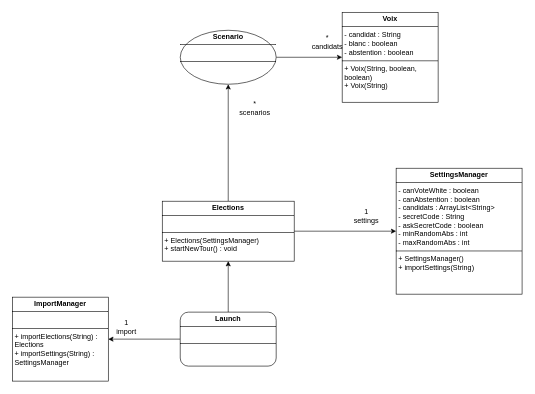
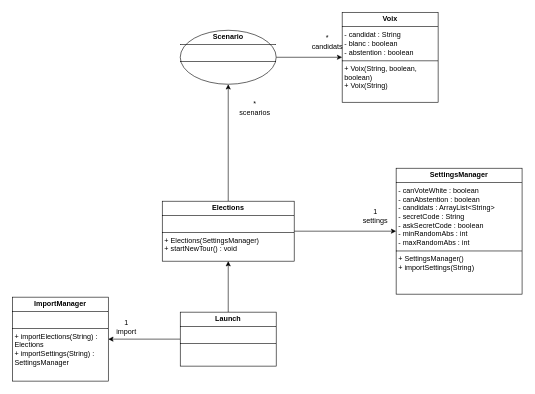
  <mxCell id="0" />
  <mxCell id="1" parent="0" />
  <mxCell id="2" value="&lt;p style=&quot;margin:0px;margin-top:4px;text-align:center;&quot;&gt;&lt;b&gt;Voix&lt;/b&gt;&lt;/p&gt;&lt;hr size=&quot;1&quot; style=&quot;border-style:solid;&quot;&gt;&lt;p style=&quot;margin:0px;margin-left:4px;&quot;&gt;- candidat : String&lt;/p&gt;&lt;p style=&quot;margin:0px;margin-left:4px;&quot;&gt;- blanc : boolean&lt;/p&gt;&lt;p style=&quot;margin:0px;margin-left:4px;&quot;&gt;- abstention : boolean&lt;/p&gt;&lt;hr size=&quot;1&quot; style=&quot;border-style:solid;&quot;&gt;&lt;p style=&quot;margin:0px;margin-left:4px;&quot;&gt;+ Voix(String, boolean, boolean)&lt;/p&gt;&lt;p style=&quot;margin:0px;margin-left:4px;&quot;&gt;+ Voix(String)&lt;/p&gt;" style="verticalAlign=top;align=left;overflow=fill;html=1;whiteSpace=wrap;" vertex="1" parent="1"><mxGeometry x="570" y="20" width="160" height="150" as="geometry" /></mxCell>
  <mxCell id="3" style="edgeStyle=orthogonalEdgeStyle;rounded=0;orthogonalLoop=1;jettySize=auto;html=1;exitX=1;exitY=0.5;exitDx=0;exitDy=0;entryX=0;entryY=0.5;entryDx=0;entryDy=0;" edge="1" parent="1" source="4" target="2"><mxGeometry relative="1" as="geometry" /></mxCell>
  <mxCell id="4" value="&lt;p style=&quot;margin:0px;margin-top:4px;text-align:center;&quot;&gt;&lt;b&gt;Scenario&lt;/b&gt;&lt;/p&gt;&lt;hr size=&quot;1&quot; style=&quot;border-style:solid;&quot;&gt;&lt;p style=&quot;margin:0px;margin-left:4px;&quot;&gt;&lt;br&gt;&lt;/p&gt;&lt;hr size=&quot;1&quot; style=&quot;border-style:solid;&quot;&gt;&lt;p style=&quot;margin:0px;margin-left:4px;&quot;&gt;&lt;br&gt;&lt;/p&gt;" style="ellipse;verticalAlign=top;align=left;overflow=fill;html=1;whiteSpace=wrap;" vertex="1" parent="1"><mxGeometry x="300" y="50" width="160" height="90" as="geometry" /></mxCell>
  <mxCell id="5" value="&lt;div&gt;*&lt;/div&gt;&lt;div&gt;candidats&lt;/div&gt;" style="text;html=1;align=center;verticalAlign=middle;resizable=0;points=[];autosize=1;strokeColor=none;fillColor=none;" vertex="1" parent="1"><mxGeometry x="520" y="50" width="50" height="40" as="geometry" /></mxCell>
  <mxCell id="6" style="edgeStyle=orthogonalEdgeStyle;rounded=0;orthogonalLoop=1;jettySize=auto;html=1;exitX=0.5;exitY=0;exitDx=0;exitDy=0;entryX=0.5;entryY=1;entryDx=0;entryDy=0;" edge="1" parent="1" source="8" target="4"><mxGeometry relative="1" as="geometry" /></mxCell>
  <mxCell id="7" style="edgeStyle=orthogonalEdgeStyle;rounded=0;orthogonalLoop=1;jettySize=auto;html=1;exitX=1;exitY=0.5;exitDx=0;exitDy=0;entryX=0;entryY=0.5;entryDx=0;entryDy=0;" edge="1" parent="1" source="8" target="10"><mxGeometry relative="1" as="geometry" /></mxCell>
  <mxCell id="8" value="&lt;p style=&quot;margin:0px;margin-top:4px;text-align:center;&quot;&gt;&lt;b&gt;Elections&lt;/b&gt;&lt;/p&gt;&lt;hr size=&quot;1&quot; style=&quot;border-style:solid;&quot;&gt;&lt;p style=&quot;margin:0px;margin-left:4px;&quot;&gt;&lt;br&gt;&lt;/p&gt;&lt;hr size=&quot;1&quot; style=&quot;border-style:solid;&quot;&gt;&lt;p style=&quot;margin:0px;margin-left:4px;&quot;&gt;+ Elections(SettingsManager)&lt;/p&gt;&lt;p style=&quot;margin:0px;margin-left:4px;&quot;&gt;+ startNewTour() : void&lt;/p&gt;" style="verticalAlign=top;align=left;overflow=fill;html=1;whiteSpace=wrap;" vertex="1" parent="1"><mxGeometry x="270" y="335" width="220" height="100" as="geometry" /></mxCell>
  <mxCell id="9" value="&lt;div&gt;*&lt;/div&gt;&lt;div&gt;scenarios&lt;/div&gt;" style="text;html=1;align=center;verticalAlign=middle;resizable=0;points=[];autosize=1;strokeColor=none;fillColor=none;" vertex="1" parent="1"><mxGeometry x="384" y="160" width="80" height="40" as="geometry" /></mxCell>
  <mxCell id="10" value="&lt;p style=&quot;margin:0px;margin-top:4px;text-align:center;&quot;&gt;&lt;b&gt;SettingsManager&lt;/b&gt;&lt;/p&gt;&lt;hr size=&quot;1&quot; style=&quot;border-style:solid;&quot;&gt;&lt;p style=&quot;margin:0px;margin-left:4px;&quot;&gt;- canVoteWhite : boolean&lt;/p&gt;&lt;p style=&quot;margin:0px;margin-left:4px;&quot;&gt;- canAbstention : boolean&lt;/p&gt;&lt;p style=&quot;margin:0px;margin-left:4px;&quot;&gt;- candidats : ArrayList&amp;lt;String&amp;gt;&lt;/p&gt;&lt;p style=&quot;margin:0px;margin-left:4px;&quot;&gt;- secretCode : String&lt;/p&gt;&lt;p style=&quot;margin:0px;margin-left:4px;&quot;&gt;- askSecretCode : boolean&lt;/p&gt;&lt;p style=&quot;margin:0px;margin-left:4px;&quot;&gt;- minRandomAbs : int&lt;/p&gt;&lt;p style=&quot;margin:0px;margin-left:4px;&quot;&gt;- maxRandomAbs : int&lt;/p&gt;&lt;hr size=&quot;1&quot; style=&quot;border-style:solid;&quot;&gt;&lt;p style=&quot;margin:0px;margin-left:4px;&quot;&gt;+ SettingsManager()&lt;/p&gt;&lt;p style=&quot;margin:0px;margin-left:4px;&quot;&gt;+ importSettings(String)&lt;/p&gt;" style="verticalAlign=top;align=left;overflow=fill;html=1;whiteSpace=wrap;" vertex="1" parent="1"><mxGeometry x="660" y="280" width="210" height="210" as="geometry" /></mxCell>
- <mxCell id="11" value="&lt;div&gt;1&lt;/div&gt;&lt;div&gt;settings&lt;/div&gt;" style="text;html=1;align=center;verticalAlign=middle;resizable=0;points=[];autosize=1;strokeColor=none;fillColor=none;" vertex="1" parent="1"><mxGeometry x="575" y="340" width="70" height="40" as="geometry" /></mxCell>
+ <mxCell id="11" value="&lt;div&gt;1&lt;/div&gt;&lt;div&gt;settings&lt;/div&gt;" style="text;html=1;align=center;verticalAlign=middle;resizable=0;points=[];autosize=1;strokeColor=none;fillColor=none;" vertex="1" parent="1"><mxGeometry x="590" y="340" width="70" height="40" as="geometry" /></mxCell>
  <mxCell id="12" value="&lt;p style=&quot;margin:0px;margin-top:4px;text-align:center;&quot;&gt;&lt;b&gt;ImportManager&lt;/b&gt;&lt;/p&gt;&lt;hr size=&quot;1&quot; style=&quot;border-style:solid;&quot;&gt;&lt;p style=&quot;margin:0px;margin-left:4px;&quot;&gt;&lt;br&gt;&lt;/p&gt;&lt;hr size=&quot;1&quot; style=&quot;border-style:solid;&quot;&gt;&lt;p style=&quot;margin:0px;margin-left:4px;&quot;&gt;+ importElections(String) : Elections&lt;/p&gt;&lt;p style=&quot;margin:0px;margin-left:4px;&quot;&gt;+ importSettings(String) : SettingsManager&lt;/p&gt;" style="verticalAlign=top;align=left;overflow=fill;html=1;whiteSpace=wrap;" vertex="1" parent="1"><mxGeometry x="20" y="495" width="160" height="140" as="geometry" /></mxCell>
  <mxCell id="13" style="edgeStyle=orthogonalEdgeStyle;rounded=0;orthogonalLoop=1;jettySize=auto;html=1;exitX=0.5;exitY=0;exitDx=0;exitDy=0;entryX=0.5;entryY=1;entryDx=0;entryDy=0;" edge="1" parent="1" source="15" target="8"><mxGeometry relative="1" as="geometry" /></mxCell>
  <mxCell id="14" style="edgeStyle=orthogonalEdgeStyle;rounded=0;orthogonalLoop=1;jettySize=auto;html=1;exitX=0;exitY=0.5;exitDx=0;exitDy=0;" edge="1" parent="1" source="15" target="12"><mxGeometry relative="1" as="geometry" /></mxCell>
- <mxCell id="15" value="&lt;p style=&quot;margin:0px;margin-top:4px;text-align:center;&quot;&gt;&lt;b&gt;Launch&lt;/b&gt;&lt;/p&gt;&lt;hr size=&quot;1&quot; style=&quot;border-style:solid;&quot;&gt;&lt;p style=&quot;margin:0px;margin-left:4px;&quot;&gt;&lt;br&gt;&lt;/p&gt;&lt;hr size=&quot;1&quot; style=&quot;border-style:solid;&quot;&gt;&lt;p style=&quot;margin:0px;margin-left:4px;&quot;&gt;&lt;br&gt;&lt;/p&gt;" style="verticalAlign=top;align=left;overflow=fill;html=1;whiteSpace=wrap;rounded=1;" vertex="1" parent="1"><mxGeometry x="300" y="520" width="160" height="90" as="geometry" /></mxCell>
+ <mxCell id="15" value="&lt;p style=&quot;margin:0px;margin-top:4px;text-align:center;&quot;&gt;&lt;b&gt;Launch&lt;/b&gt;&lt;/p&gt;&lt;hr size=&quot;1&quot; style=&quot;border-style:solid;&quot;&gt;&lt;p style=&quot;margin:0px;margin-left:4px;&quot;&gt;&lt;br&gt;&lt;/p&gt;&lt;hr size=&quot;1&quot; style=&quot;border-style:solid;&quot;&gt;&lt;p style=&quot;margin:0px;margin-left:4px;&quot;&gt;&lt;br&gt;&lt;/p&gt;" style="verticalAlign=top;align=left;overflow=fill;html=1;whiteSpace=wrap;" vertex="1" parent="1"><mxGeometry x="300" y="520" width="160" height="90" as="geometry" /></mxCell>
  <mxCell id="16" style="edgeStyle=orthogonalEdgeStyle;rounded=0;orthogonalLoop=1;jettySize=auto;html=1;exitX=0.5;exitY=1;exitDx=0;exitDy=0;" edge="1" parent="1" source="8" target="8"><mxGeometry relative="1" as="geometry" /></mxCell>
  <mxCell id="17" value="&lt;div&gt;1&lt;/div&gt;&lt;div&gt;import&lt;/div&gt;" style="text;html=1;align=center;verticalAlign=middle;resizable=0;points=[];autosize=1;strokeColor=none;fillColor=none;" vertex="1" parent="1"><mxGeometry x="180" y="525" width="60" height="40" as="geometry" /></mxCell>
